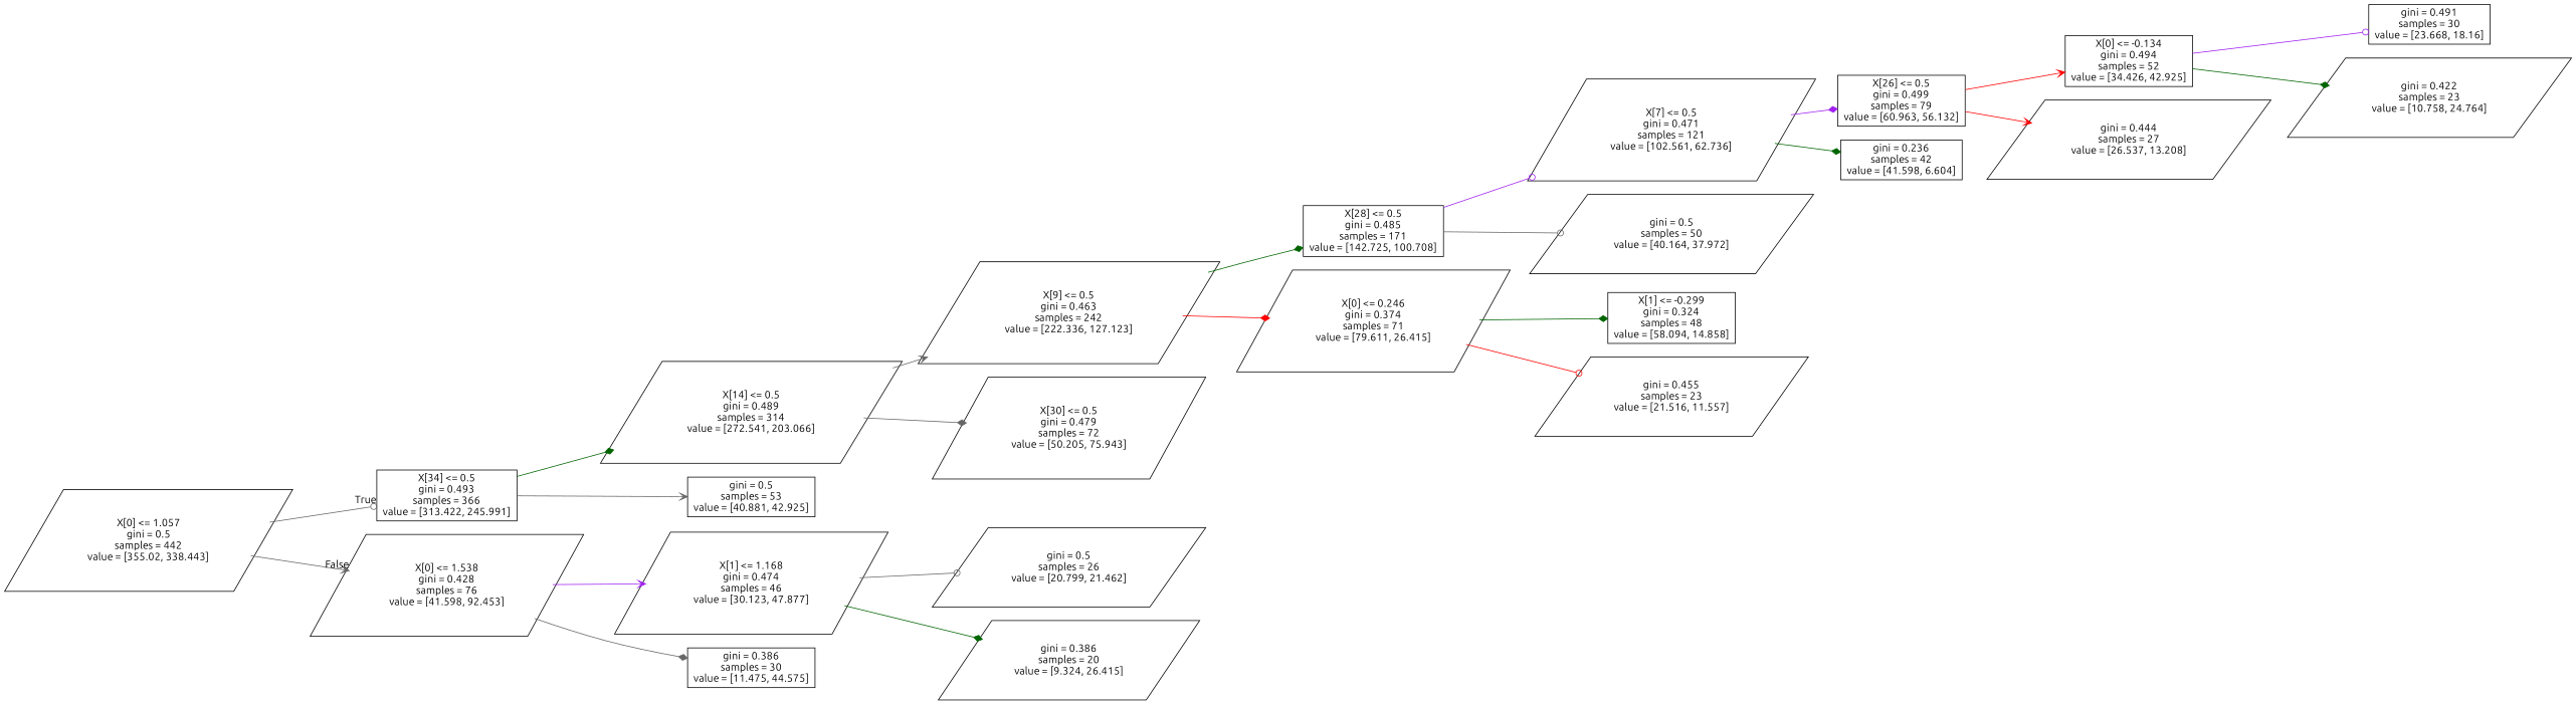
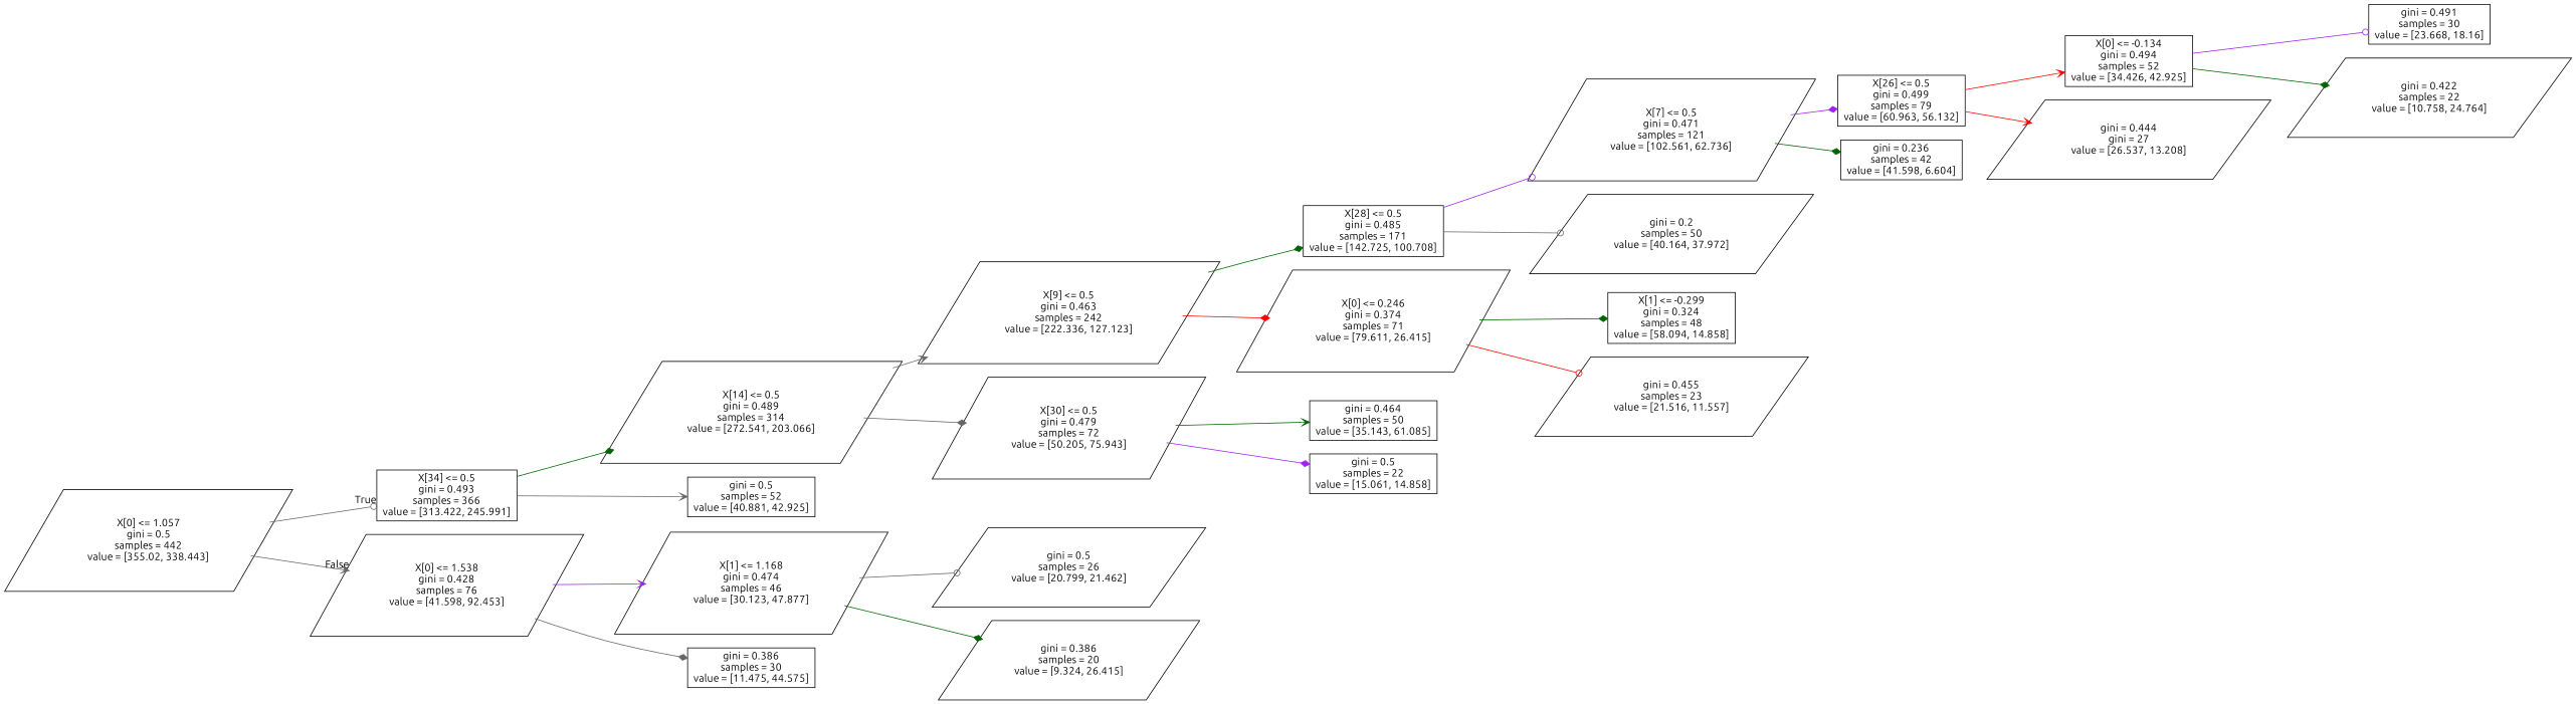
  digraph {
    fontname=Ubuntu
    rankdir=LR
    node [fontname=Ubuntu shape=parallelogram]
    edge [arrowhead=diamond color=gray40 fontname=Ubuntu]
    n1 [label="X[0] <= 1.057\ngini = 0.5\nsamples = 442\nvalue = [355.02, 338.443]"]
    n2 [label="X[34] <= 0.5\ngini = 0.493\nsamples = 366\nvalue = [313.422, 245.991]" shape=box]
    n3 [label="X[0] <= 1.538\ngini = 0.428\nsamples = 76\nvalue = [41.598, 92.453]"]
    n4 [label="X[14] <= 0.5\ngini = 0.489\nsamples = 314\nvalue = [272.541, 203.066]"]
-   n5 [label="gini = 0.5\nsamples = 53\nvalue = [40.881, 42.925]" shape=box]
+   n5 [label="gini = 0.5\nsamples = 52\nvalue = [40.881, 42.925]" shape=box]
    n6 [label="X[1] <= 1.168\ngini = 0.474\nsamples = 46\nvalue = [30.123, 47.877]"]
    n7 [label="gini = 0.386\nsamples = 30\nvalue = [11.475, 44.575]" shape=box]
    n8 [label="X[9] <= 0.5\ngini = 0.463\nsamples = 242\nvalue = [222.336, 127.123]"]
    n9 [label="X[30] <= 0.5\ngini = 0.479\nsamples = 72\nvalue = [50.205, 75.943]"]
    n10 [label="X[28] <= 0.5\ngini = 0.485\nsamples = 171\nvalue = [142.725, 100.708]" shape=box]
    n11 [label="X[0] <= 0.246\ngini = 0.374\nsamples = 71\nvalue = [79.611, 26.415]"]
+   n12 [label="gini = 0.464\nsamples = 50\nvalue = [35.143, 61.085]" shape=box]
+   n13 [label="gini = 0.5\nsamples = 22\nvalue = [15.061, 14.858]" shape=box]
    n14 [label="X[7] <= 0.5\ngini = 0.471\nsamples = 121\nvalue = [102.561, 62.736]"]
-   n15 [label="gini = 0.5\nsamples = 50\nvalue = [40.164, 37.972]"]
+   n15 [label="gini = 0.2\nsamples = 50\nvalue = [40.164, 37.972]"]
    n16 [label="X[1] <= -0.299\ngini = 0.324\nsamples = 48\nvalue = [58.094, 14.858]" shape=box]
    n17 [label="gini = 0.455\nsamples = 23\nvalue = [21.516, 11.557]"]
    n18 [label="X[26] <= 0.5\ngini = 0.499\nsamples = 79\nvalue = [60.963, 56.132]" shape=box]
    n19 [label="gini = 0.236\nsamples = 42\nvalue = [41.598, 6.604]" shape=box]
    n20 [label="X[0] <= -0.134\ngini = 0.494\nsamples = 52\nvalue = [34.426, 42.925]" shape=box]
-   n21 [label="gini = 0.444\nsamples = 27\nvalue = [26.537, 13.208]"]
+   n21 [label="gini = 0.444\ngini = 27\nvalue = [26.537, 13.208]"]
    n22 [label="gini = 0.491\nsamples = 30\nvalue = [23.668, 18.16]" shape=box]
-   n23 [label="gini = 0.422\nsamples = 23\nvalue = [10.758, 24.764]"]
+   n23 [label="gini = 0.422\nsamples = 22\nvalue = [10.758, 24.764]"]
    n24 [label="gini = 0.5\nsamples = 26\nvalue = [20.799, 21.462]"]
    n25 [label="gini = 0.386\nsamples = 20\nvalue = [9.324, 26.415]"]
    n1 -> n2 [arrowhead=odot headlabel=True labelangle=45 labeldistance=2.5]
    n1 -> n3 [arrowhead=vee headlabel=False labelangle=-45 labeldistance=2.5]
    n2 -> n4 [color=darkgreen]
    n2 -> n5 [arrowhead=vee]
    n3 -> n6 [arrowhead=vee color=purple]
    n3 -> n7
    n4 -> n8 [arrowhead=vee]
    n4 -> n9
    n6 -> n24 [arrowhead=odot]
    n6 -> n25 [color=darkgreen]
    n8 -> n10 [color=darkgreen]
    n8 -> n11 [color=red]
+   n9 -> n12 [arrowhead=vee color=darkgreen]
+   n9 -> n13 [color=purple]
    n10 -> n14 [arrowhead=odot color=purple]
    n10 -> n15 [arrowhead=odot]
    n11 -> n16 [color=darkgreen]
    n11 -> n17 [arrowhead=odot color=red]
    n14 -> n18 [color=purple]
    n14 -> n19 [color=darkgreen]
    n18 -> n20 [arrowhead=vee color=red]
    n18 -> n21 [arrowhead=vee color=red]
    n20 -> n22 [arrowhead=odot color=purple]
    n20 -> n23 [color=darkgreen]
  }
